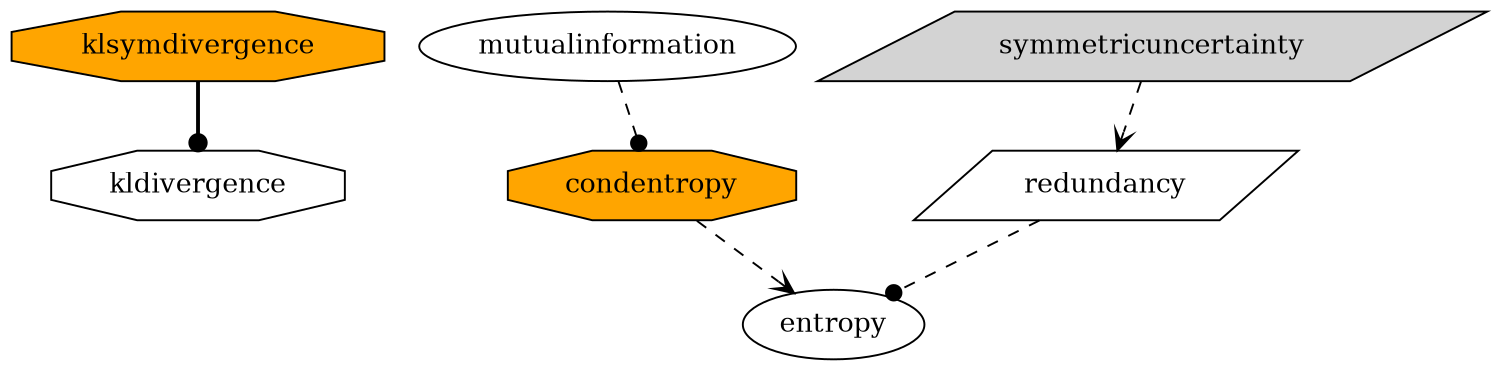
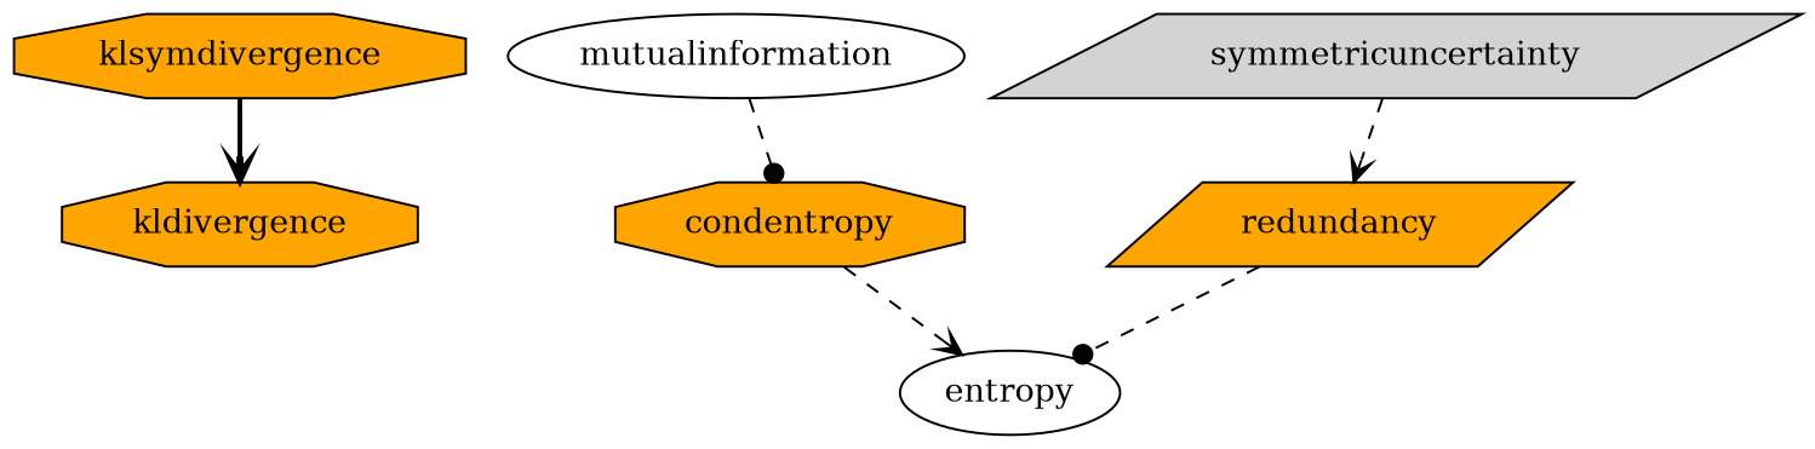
  digraph {
    node [fillcolor=orange shape=octagon style=filled]
    edge [arrowhead=dot style=dashed]
    klsymdivergence
-   kldivergence [fillcolor=white]
+   kldivergence
    mutualinformation [fillcolor=white shape=ellipse]
    condentropy
    entropy [fillcolor=white shape=ellipse]
-   redundancy [fillcolor=white shape=parallelogram]
+   redundancy [shape=parallelogram]
    symmetricuncertainty [fillcolor=lightgrey shape=parallelogram]
-   klsymdivergence -> kldivergence [style=bold]
+   klsymdivergence -> kldivergence [arrowhead=vee style=bold]
    mutualinformation -> condentropy
    condentropy -> entropy [arrowhead=vee]
    redundancy -> entropy
    symmetricuncertainty -> redundancy [arrowhead=vee]
  }
